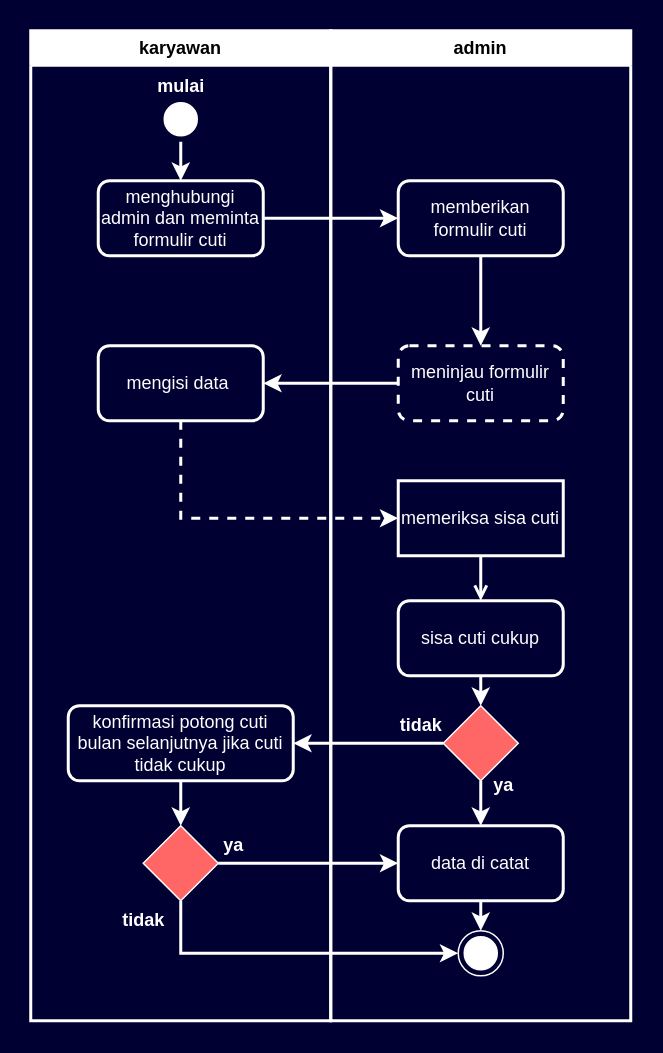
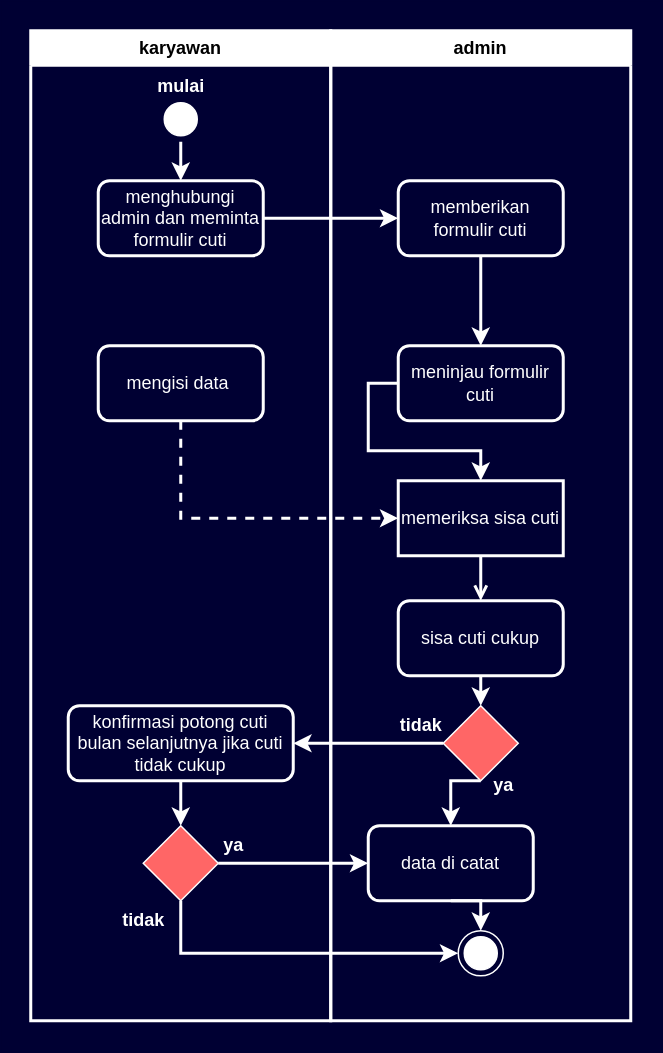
  <mxCell id="0" />
  <mxCell id="1" parent="0" />
  <mxCell id="2" value="karyawan" style="swimlane;whiteSpace=wrap;html=1;strokeColor=#FFFFFF;strokeWidth=2;" vertex="1" parent="1"><mxGeometry x="20" y="20" width="200" height="660" as="geometry" /></mxCell>
  <mxCell id="3" value="&lt;font color=&quot;#ffffff&quot;&gt;menghubungi admin dan meminta formulir cuti&lt;/font&gt;" style="html=1;whiteSpace=wrap;fillColor=none;strokeColor=#FFFFFF;strokeWidth=2;rounded=1;" vertex="1" parent="2"><mxGeometry x="45" y="100" width="110" height="50" as="geometry" /></mxCell>
  <mxCell id="4" value="&lt;font color=&quot;#ffffff&quot;&gt;mengisi data&amp;nbsp;&lt;/font&gt;" style="html=1;whiteSpace=wrap;fillColor=none;strokeColor=#FFFFFF;strokeWidth=2;rounded=1;" vertex="1" parent="2"><mxGeometry x="45" y="210" width="110" height="50" as="geometry" /></mxCell>
  <mxCell id="5" style="edgeStyle=orthogonalEdgeStyle;rounded=0;orthogonalLoop=1;jettySize=auto;html=1;exitX=0.5;exitY=1;exitDx=0;exitDy=0;entryX=0.5;entryY=0;entryDx=0;entryDy=0;strokeColor=#FFFFFF;strokeWidth=2;" edge="1" parent="2" source="6" target="9"><mxGeometry relative="1" as="geometry" /></mxCell>
  <mxCell id="6" value="&lt;font color=&quot;#ffffff&quot;&gt;konfirmasi potong cuti bulan selanjutnya jika cuti tidak cukup&lt;/font&gt;" style="html=1;whiteSpace=wrap;fillColor=none;strokeColor=#FFFFFF;strokeWidth=2;rounded=1;" vertex="1" parent="2"><mxGeometry x="25" y="450" width="150" height="50" as="geometry" /></mxCell>
  <mxCell id="7" style="edgeStyle=orthogonalEdgeStyle;rounded=0;orthogonalLoop=1;jettySize=auto;html=1;exitX=0.5;exitY=1;exitDx=0;exitDy=0;entryX=0.5;entryY=0;entryDx=0;entryDy=0;strokeColor=#FFFFFF;strokeWidth=2;" edge="1" parent="2" source="8" target="3"><mxGeometry relative="1" as="geometry" /></mxCell>
  <mxCell id="8" value="" style="ellipse;html=1;shape=startState;fillColor=#FFFFFF;strokeColor=#FFFFFF;" vertex="1" parent="2"><mxGeometry x="85" y="44" width="30" height="30" as="geometry" /></mxCell>
  <mxCell id="9" value="" style="rhombus;whiteSpace=wrap;html=1;strokeColor=#FFFFFF;fillColor=#FF6666;" vertex="1" parent="2"><mxGeometry x="75" y="530" width="50" height="50" as="geometry" /></mxCell>
  <mxCell id="10" value="&lt;font color=&quot;#ffffff&quot;&gt;mulai&lt;/font&gt;" style="text;align=center;fontStyle=1;verticalAlign=middle;spacingLeft=3;spacingRight=3;strokeColor=none;rotatable=0;points=[[0,0.5],[1,0.5]];portConstraint=eastwest;html=1;" vertex="1" parent="2"><mxGeometry x="60" y="24" width="80" height="26" as="geometry" /></mxCell>
  <mxCell id="11" value="&lt;font color=&quot;#ffffff&quot;&gt;tidak&lt;/font&gt;" style="text;align=center;fontStyle=1;verticalAlign=middle;spacingLeft=3;spacingRight=3;strokeColor=none;rotatable=0;points=[[0,0.5],[1,0.5]];portConstraint=eastwest;html=1;" vertex="1" parent="2"><mxGeometry x="35" y="580" width="80" height="26" as="geometry" /></mxCell>
  <mxCell id="12" value="&lt;font color=&quot;#ffffff&quot;&gt;ya&lt;/font&gt;" style="text;align=center;fontStyle=1;verticalAlign=middle;spacingLeft=3;spacingRight=3;strokeColor=none;rotatable=0;points=[[0,0.5],[1,0.5]];portConstraint=eastwest;html=1;" vertex="1" parent="2"><mxGeometry x="95" y="530" width="80" height="26" as="geometry" /></mxCell>
  <mxCell id="13" value="admin" style="swimlane;whiteSpace=wrap;html=1;strokeColor=#FFFFFF;strokeWidth=2;" vertex="1" parent="1"><mxGeometry x="220" y="20" width="200" height="660" as="geometry" /></mxCell>
  <mxCell id="14" style="edgeStyle=orthogonalEdgeStyle;rounded=0;orthogonalLoop=1;jettySize=auto;html=1;exitX=0.5;exitY=1;exitDx=0;exitDy=0;entryX=0.5;entryY=0;entryDx=0;entryDy=0;strokeWidth=2;strokeColor=#FFFFFF;" edge="1" parent="13" source="15" target="16"><mxGeometry relative="1" as="geometry" /></mxCell>
  <mxCell id="15" value="&lt;font color=&quot;#ffffff&quot;&gt;memberikan formulir cuti&lt;/font&gt;&lt;span style=&quot;color: rgba(0, 0, 0, 0); font-family: monospace; font-size: 0px; text-align: start; text-wrap: nowrap;&quot;&gt;%3CmxGraphModel%3E%3Croot%3E%3CmxCell%20id%3D%220%22%2F%3E%3CmxCell%20id%3D%221%22%20parent%3D%220%22%2F%3E%3CmxCell%20id%3D%222%22%20value%3D%22%26lt%3Bfont%20color%3D%26quot%3B%23ffffff%26quot%3B%26gt%3BObject%26lt%3B%2Ffont%26gt%3B%22%20style%3D%22html%3D1%3BwhiteSpace%3Dwrap%3BfillColor%3Dnone%3BstrokeColor%3D%23FFFFFF%3BstrokeWidth%3D2%3Brounded%3D1%3B%22%20vertex%3D%221%22%20parent%3D%221%22%3E%3CmxGeometry%20x%3D%22190%22%20y%3D%22160%22%20width%3D%22110%22%20height%3D%2250%22%20as%3D%22geometry%22%2F%3E%3C%2FmxCell%3E%3C%2Froot%3E%3C%2FmxGraphModel%3E&lt;/span&gt;" style="html=1;whiteSpace=wrap;fillColor=none;strokeColor=#FFFFFF;strokeWidth=2;rounded=1;" vertex="1" parent="13"><mxGeometry x="45" y="100" width="110" height="50" as="geometry" /></mxCell>
- <mxCell id="16" value="&lt;font color=&quot;#ffffff&quot;&gt;meninjau formulir cuti&lt;/font&gt;" style="html=1;whiteSpace=wrap;fillColor=none;strokeColor=#FFFFFF;strokeWidth=2;rounded=1;dashed=1;" vertex="1" parent="13"><mxGeometry x="45" y="210" width="110" height="50" as="geometry" /></mxCell>
+ <mxCell id="16" value="&lt;font color=&quot;#ffffff&quot;&gt;meninjau formulir cuti&lt;/font&gt;" style="html=1;whiteSpace=wrap;fillColor=none;strokeColor=#FFFFFF;strokeWidth=2;rounded=1;" vertex="1" parent="13"><mxGeometry x="45" y="210" width="110" height="50" as="geometry" /></mxCell>
  <mxCell id="17" style="edgeStyle=orthogonalEdgeStyle;rounded=0;orthogonalLoop=1;jettySize=auto;html=1;exitX=0.5;exitY=1;exitDx=0;exitDy=0;entryX=0.5;entryY=0;entryDx=0;entryDy=0;strokeColor=#FFFFFF;strokeWidth=2;" edge="1" parent="13" source="18" target="25"><mxGeometry relative="1" as="geometry" /></mxCell>
  <mxCell id="18" value="&lt;font color=&quot;#ffffff&quot;&gt;sisa cuti cukup&lt;/font&gt;" style="html=1;whiteSpace=wrap;fillColor=none;strokeColor=#FFFFFF;strokeWidth=2;rounded=1;" vertex="1" parent="13"><mxGeometry x="45" y="380" width="110" height="50" as="geometry" /></mxCell>
  <mxCell id="19" style="edgeStyle=orthogonalEdgeStyle;rounded=0;orthogonalLoop=1;jettySize=auto;html=1;exitX=0.5;exitY=1;exitDx=0;exitDy=0;entryX=0.5;entryY=0;entryDx=0;entryDy=0;strokeColor=#FFFFFF;strokeWidth=2;endArrow=open;" edge="1" parent="13" source="20" target="18"><mxGeometry relative="1" as="geometry" /></mxCell>
  <mxCell id="20" value="&lt;font color=&quot;#ffffff&quot;&gt;memeriksa sisa cuti&lt;/font&gt;" style="html=1;whiteSpace=wrap;fillColor=none;strokeColor=#FFFFFF;strokeWidth=2;rounded=0;" vertex="1" parent="13"><mxGeometry x="45" y="300" width="110" height="50" as="geometry" /></mxCell>
  <mxCell id="21" style="edgeStyle=orthogonalEdgeStyle;rounded=0;orthogonalLoop=1;jettySize=auto;html=1;exitX=0.5;exitY=1;exitDx=0;exitDy=0;entryX=0.5;entryY=0;entryDx=0;entryDy=0;strokeColor=#FFFFFF;strokeWidth=2;" edge="1" parent="13" source="22" target="23"><mxGeometry relative="1" as="geometry" /></mxCell>
- <mxCell id="22" value="&lt;font color=&quot;#ffffff&quot;&gt;data di catat&lt;/font&gt;" style="html=1;whiteSpace=wrap;fillColor=none;strokeColor=#FFFFFF;strokeWidth=2;rounded=1;" vertex="1" parent="13"><mxGeometry x="45" y="530" width="110" height="50" as="geometry" /></mxCell>
+ <mxCell id="22" value="&lt;font color=&quot;#ffffff&quot;&gt;data di catat&lt;/font&gt;" style="html=1;whiteSpace=wrap;fillColor=none;strokeColor=#FFFFFF;strokeWidth=2;rounded=1;" vertex="1" parent="13"><mxGeometry x="25" y="530" width="110" height="50" as="geometry" /></mxCell>
  <mxCell id="23" value="" style="ellipse;html=1;shape=endState;fillColor=#FFFFFF;strokeColor=#FFFFFF;" vertex="1" parent="13"><mxGeometry x="85" y="600" width="30" height="30" as="geometry" /></mxCell>
  <mxCell id="24" style="edgeStyle=orthogonalEdgeStyle;rounded=0;orthogonalLoop=1;jettySize=auto;html=1;exitX=0.5;exitY=1;exitDx=0;exitDy=0;entryX=0.5;entryY=0;entryDx=0;entryDy=0;strokeColor=#FFFFFF;strokeWidth=2;" edge="1" parent="13" source="25" target="22"><mxGeometry relative="1" as="geometry" /></mxCell>
  <mxCell id="25" value="" style="rhombus;whiteSpace=wrap;html=1;strokeColor=#FFFFFF;fillColor=#FF6666;" vertex="1" parent="13"><mxGeometry x="75" y="450" width="50" height="50" as="geometry" /></mxCell>
  <mxCell id="26" value="&lt;font color=&quot;#ffffff&quot;&gt;ya&lt;/font&gt;" style="text;align=center;fontStyle=1;verticalAlign=middle;spacingLeft=3;spacingRight=3;strokeColor=none;rotatable=0;points=[[0,0.5],[1,0.5]];portConstraint=eastwest;html=1;" vertex="1" parent="13"><mxGeometry x="75" y="490" width="80" height="26" as="geometry" /></mxCell>
  <mxCell id="27" value="&lt;font color=&quot;#ffffff&quot;&gt;tidak&lt;/font&gt;" style="text;align=center;fontStyle=1;verticalAlign=middle;spacingLeft=3;spacingRight=3;strokeColor=none;rotatable=0;points=[[0,0.5],[1,0.5]];portConstraint=eastwest;html=1;" vertex="1" parent="13"><mxGeometry x="20" y="450" width="80" height="26" as="geometry" /></mxCell>
  <mxCell id="28" style="edgeStyle=orthogonalEdgeStyle;rounded=0;orthogonalLoop=1;jettySize=auto;html=1;exitX=1;exitY=0.5;exitDx=0;exitDy=0;entryX=0;entryY=0.5;entryDx=0;entryDy=0;strokeWidth=2;strokeColor=#FFFFFF;" edge="1" parent="1" source="3" target="15"><mxGeometry relative="1" as="geometry" /></mxCell>
- <mxCell id="29" style="edgeStyle=orthogonalEdgeStyle;rounded=0;orthogonalLoop=1;jettySize=auto;html=1;exitX=0;exitY=0.5;exitDx=0;exitDy=0;entryX=1;entryY=0.5;entryDx=0;entryDy=0;strokeColor=#FFFFFF;strokeWidth=2;" edge="1" parent="1" source="16" target="4"><mxGeometry relative="1" as="geometry" /></mxCell>
+ <mxCell id="29" style="edgeStyle=orthogonalEdgeStyle;rounded=0;orthogonalLoop=1;jettySize=auto;html=1;exitX=0;exitY=0.5;exitDx=0;exitDy=0;strokeColor=#FFFFFF;strokeWidth=2;" edge="1" parent="1" source="16" target="20"><mxGeometry relative="1" as="geometry" /></mxCell>
  <mxCell id="30" style="edgeStyle=orthogonalEdgeStyle;rounded=0;orthogonalLoop=1;jettySize=auto;html=1;exitX=0.5;exitY=1;exitDx=0;exitDy=0;entryX=0;entryY=0.5;entryDx=0;entryDy=0;strokeColor=#FFFFFF;strokeWidth=2;dashed=1;" edge="1" parent="1" source="4" target="20"><mxGeometry relative="1" as="geometry" /></mxCell>
  <mxCell id="31" style="edgeStyle=orthogonalEdgeStyle;rounded=0;orthogonalLoop=1;jettySize=auto;html=1;exitX=0;exitY=0.5;exitDx=0;exitDy=0;entryX=1;entryY=0.5;entryDx=0;entryDy=0;strokeColor=#FFFFFF;strokeWidth=2;" edge="1" parent="1" source="25" target="6"><mxGeometry relative="1" as="geometry" /></mxCell>
  <mxCell id="32" style="edgeStyle=orthogonalEdgeStyle;rounded=0;orthogonalLoop=1;jettySize=auto;html=1;exitX=1;exitY=0.5;exitDx=0;exitDy=0;entryX=0;entryY=0.5;entryDx=0;entryDy=0;strokeColor=#FFFFFF;strokeWidth=2;" edge="1" parent="1" source="9" target="22"><mxGeometry relative="1" as="geometry" /></mxCell>
  <mxCell id="33" style="edgeStyle=orthogonalEdgeStyle;rounded=0;orthogonalLoop=1;jettySize=auto;html=1;exitX=0.5;exitY=1;exitDx=0;exitDy=0;entryX=0;entryY=0.5;entryDx=0;entryDy=0;strokeColor=#FFFFFF;strokeWidth=2;" edge="1" parent="1" source="9" target="23"><mxGeometry relative="1" as="geometry" /></mxCell>
